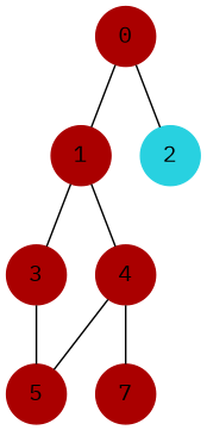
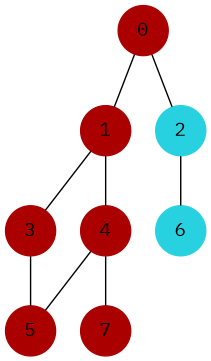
  strict graph {
    fontname="IBM Plex Mono"
    node [color="#aa0000" shape=circle style=filled fontname="IBM Plex Mono"]
    edge [fontname="IBM Plex Mono"]
    0
    1
    2 [color="#28d1e0"]
    3
    4
+   6 [color="#28d1e0"]
    5
    7
    0 -- 1
    0 -- 2
    1 -- 3
    1 -- 4
+   2 -- 6
    3 -- 5
    4 -- 5
    4 -- 7
  }
